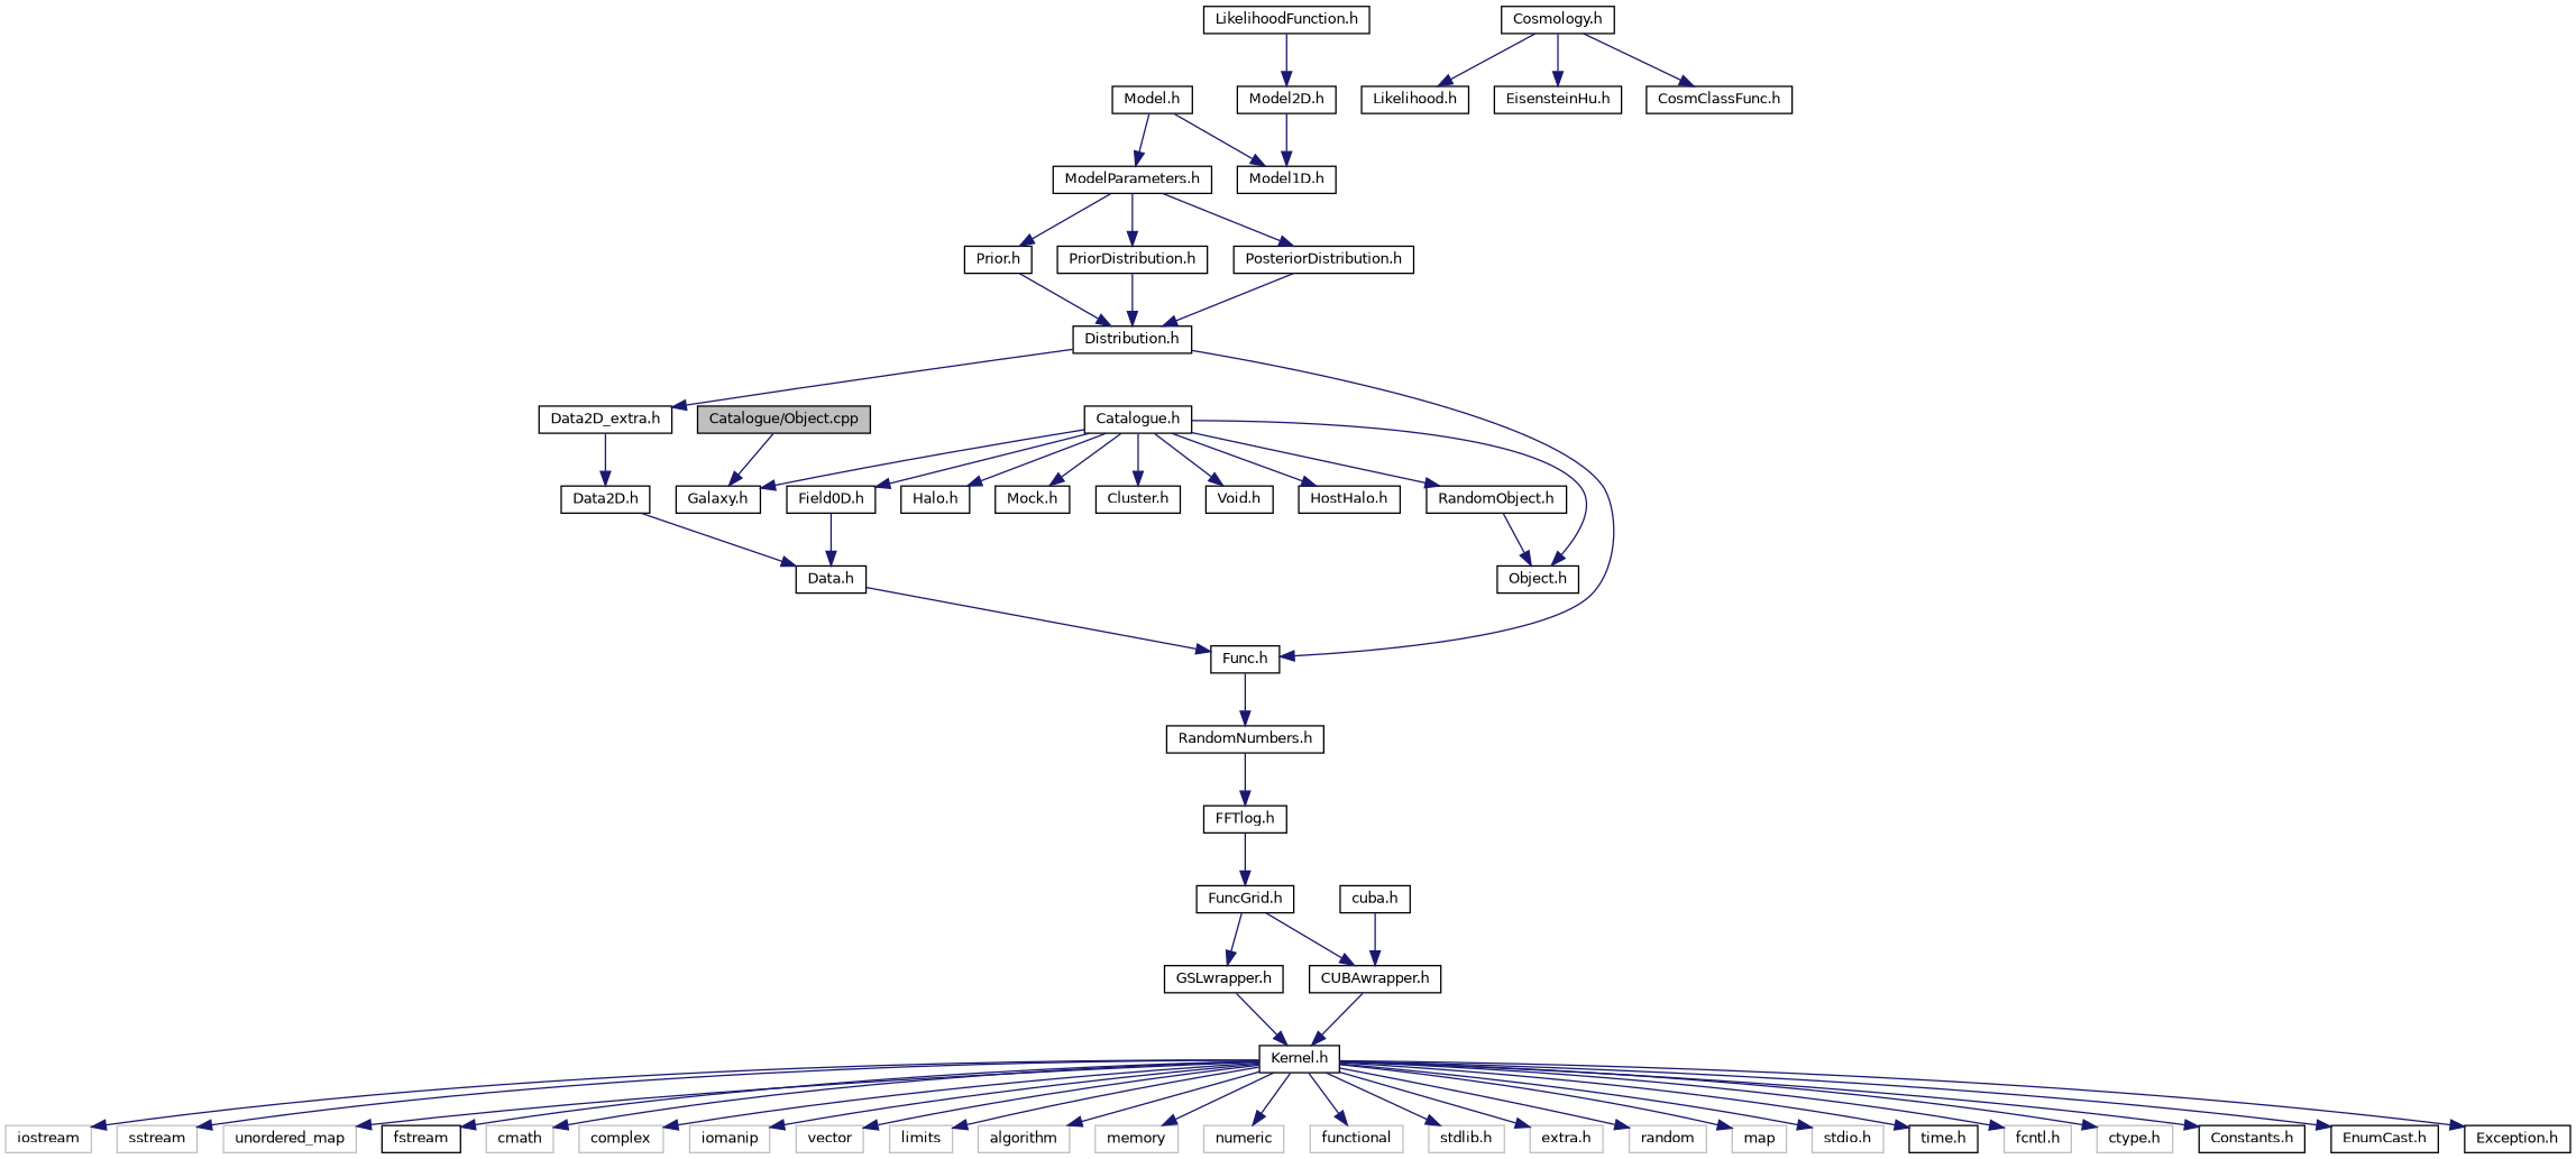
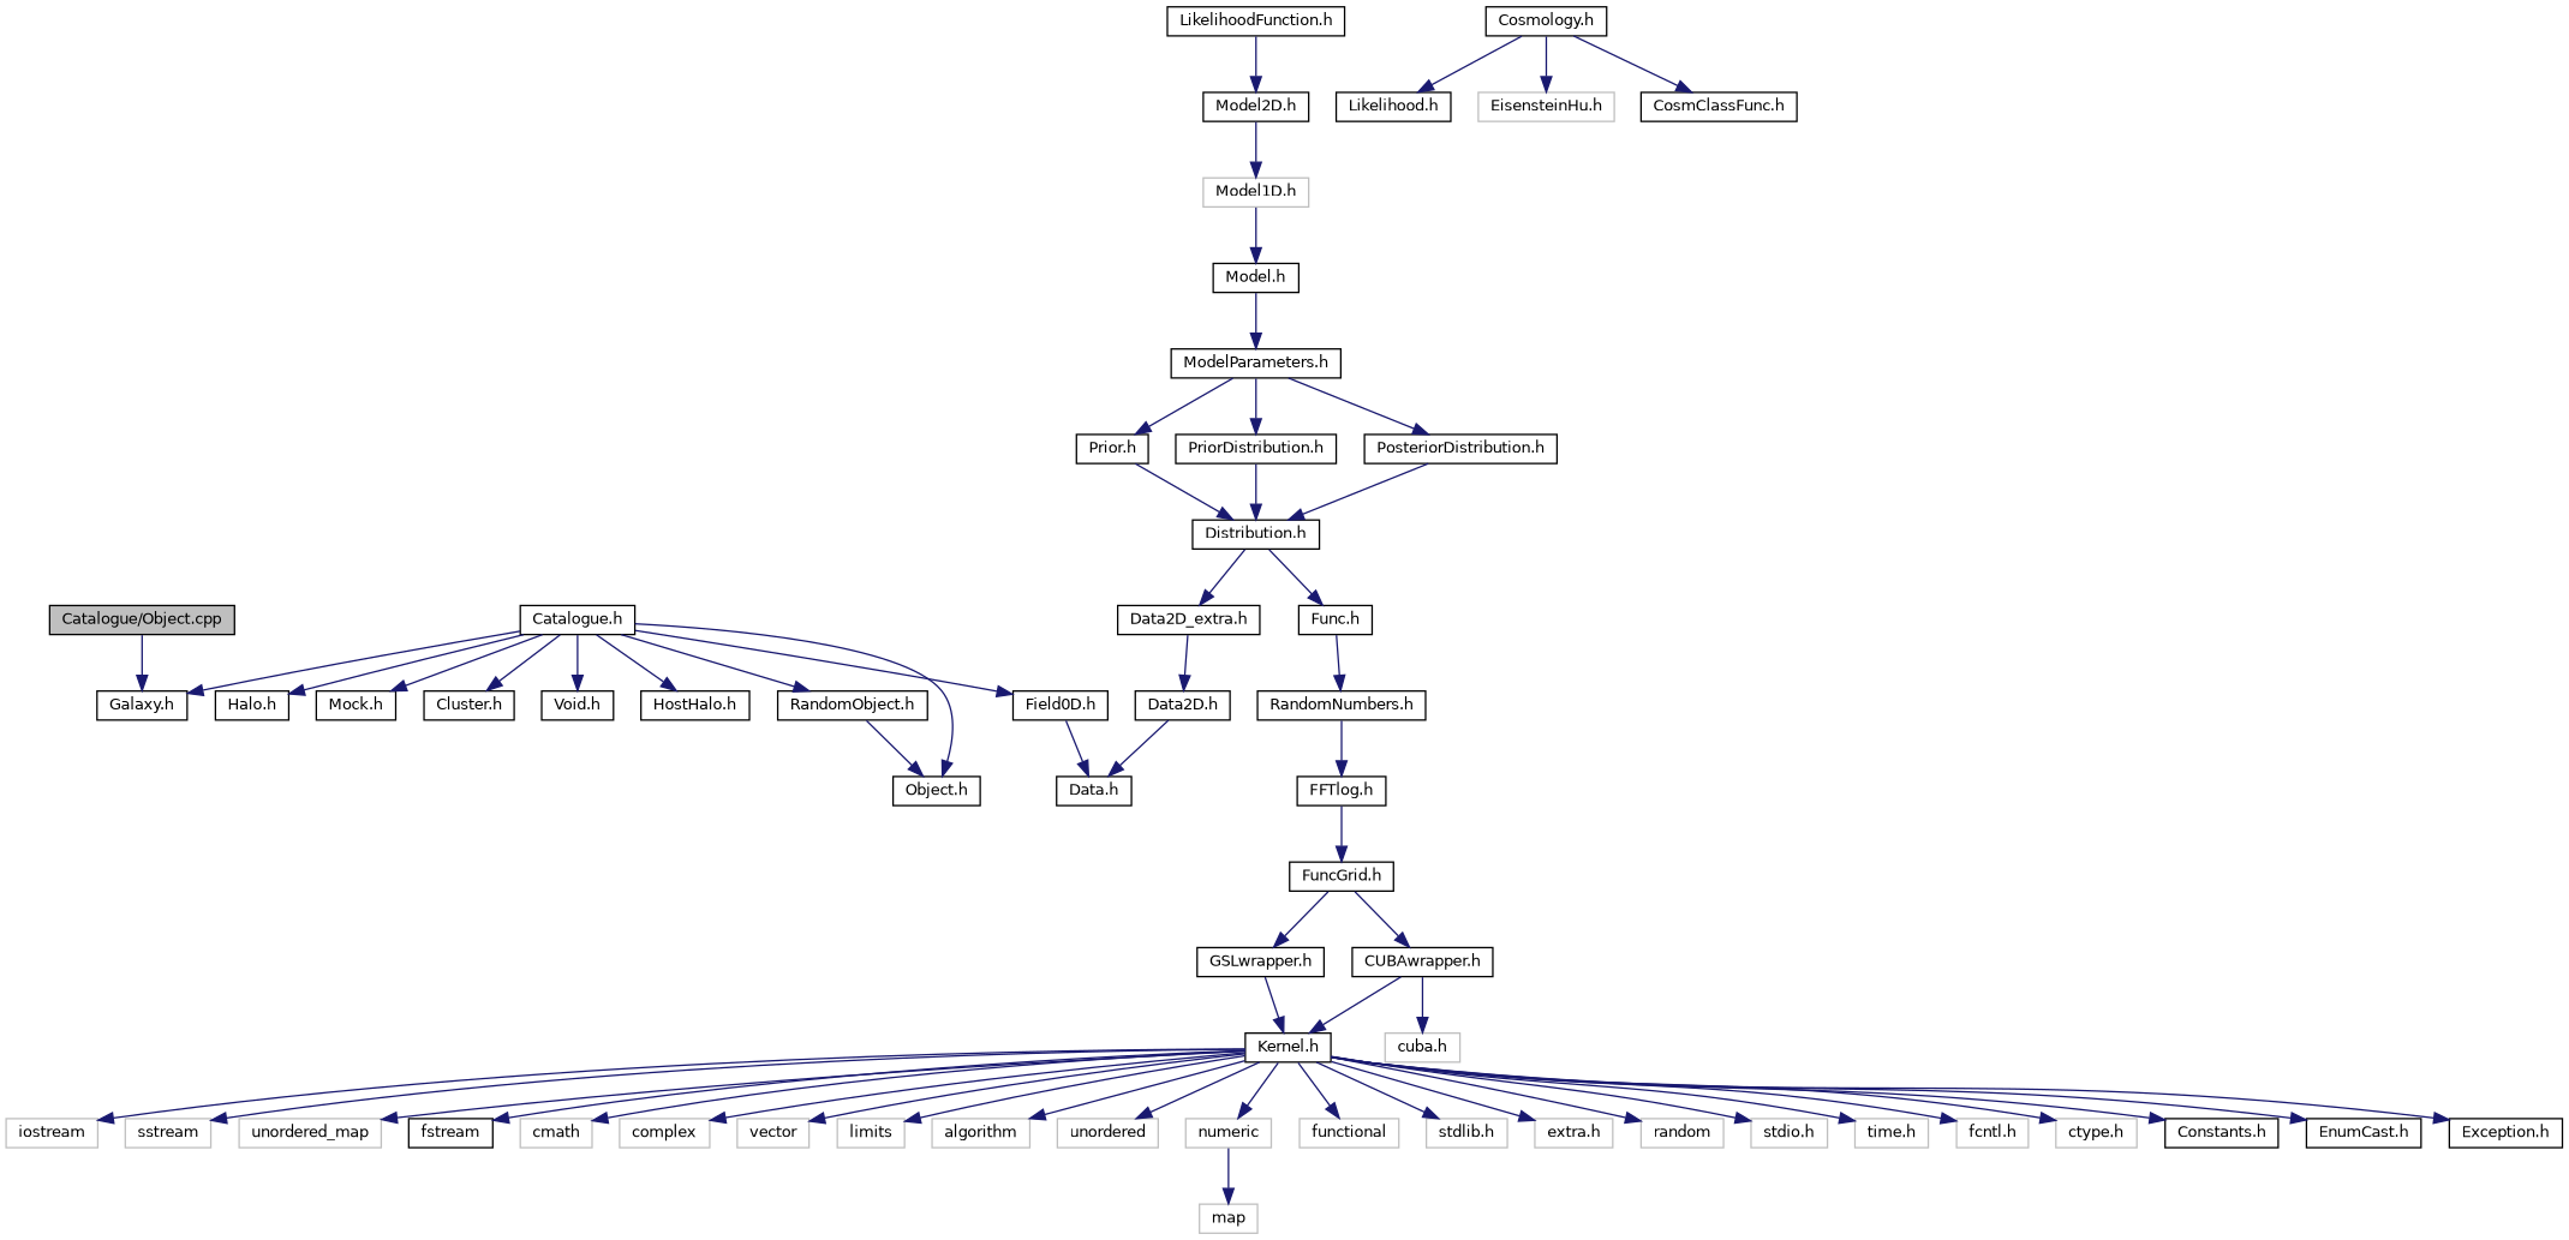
  digraph {
    node [color=black fillcolor=white fontname=Helvetica fontsize=10 shape=record style=filled]
    edge [color=midnightblue fontname=Helvetica fontsize=10 labelfontname=Helvetica labelfontsize=10 style=solid]
    n1 [fillcolor=grey75 fontcolor=black height=0.2 label="Catalogue/Object.cpp" width=0.4]
    n2 [height=0.2 label="Galaxy.h" width=0.4]
    n3 [height=0.2 label="Catalogue.h" width=0.4]
    n4 [height=0.2 label="Field0D.h" width=0.4]
    n5 [height=0.2 label="Object.h" width=0.4]
    n6 [height=0.2 label="RandomObject.h" width=0.4]
    n7 [height=0.2 label="Halo.h" width=0.4]
    n8 [height=0.2 label="Mock.h" width=0.4]
    n9 [height=0.2 label="Cluster.h" width=0.4]
    n10 [height=0.2 label="Void.h" width=0.4]
    n11 [height=0.2 label="HostHalo.h" width=0.4]
    n12 [height=0.2 label="Data.h" width=0.4]
    n13 [height=0.2 label="Func.h" width=0.4]
    n14 [height=0.2 label="RandomNumbers.h" width=0.4]
    n15 [height=0.2 label="FFTlog.h" width=0.4]
    n16 [height=0.2 label="FuncGrid.h" width=0.4]
    n17 [height=0.2 label="GSLwrapper.h" width=0.4]
    n18 [height=0.2 label="CUBAwrapper.h" width=0.4]
    n19 [height=0.2 label="Kernel.h" width=0.4]
-   n20 [height=0.2 label="cuba.h" width=0.4]
+   n20 [color=grey75 height=0.2 label="cuba.h" width=0.4]
    n21 [color=grey75 height=0.2 label=iostream width=0.4]
    n22 [color=grey75 height=0.2 label=sstream width=0.4]
    n23 [color=grey75 height=0.2 label=unordered_map width=0.4]
    n24 [height=0.2 label=fstream width=0.4]
    n25 [color=grey75 height=0.2 label=cmath width=0.4]
    n26 [color=grey75 height=0.2 label=complex width=0.4]
-   n27 [color=grey75 height=0.2 label=iomanip width=0.4]
    n28 [color=grey75 height=0.2 label=vector width=0.4]
    n29 [color=grey75 height=0.2 label=limits width=0.4]
    n30 [color=grey75 height=0.2 label=algorithm width=0.4]
-   n31 [color=grey75 height=0.2 label=memory width=0.4]
+   n31 [color=grey75 height=0.2 label=unordered width=0.4]
    n32 [color=grey75 height=0.2 label=numeric width=0.4]
    n33 [color=grey75 height=0.2 label=functional width=0.4]
    n34 [color=grey75 height=0.2 label="stdlib.h" width=0.4]
    n35 [color=grey75 height=0.2 label="extra.h" width=0.4]
    n36 [color=grey75 height=0.2 label=random width=0.4]
    n37 [color=grey75 height=0.2 label=map width=0.4]
    n38 [color=grey75 height=0.2 label="stdio.h" width=0.4]
-   n39 [height=0.2 label="time.h" width=0.4]
+   n39 [color=grey75 height=0.2 label="time.h" width=0.4]
    n40 [color=grey75 height=0.2 label="fcntl.h" width=0.4]
    n41 [color=grey75 height=0.2 label="ctype.h" width=0.4]
    n42 [height=0.2 label="Constants.h" width=0.4]
    n43 [height=0.2 label="EnumCast.h" width=0.4]
    n44 [height=0.2 label="Exception.h" width=0.4]
    n45 [height=0.2 label="Cosmology.h" width=0.4]
    n46 [height=0.2 label="Likelihood.h" width=0.4]
-   n47 [height=0.2 label="EisensteinHu.h" width=0.4]
+   n47 [color=grey75 height=0.2 label="EisensteinHu.h" width=0.4]
    n48 [height=0.2 label="CosmClassFunc.h" width=0.4]
    n49 [height=0.2 label="LikelihoodFunction.h" width=0.4]
    n50 [height=0.2 label="Model2D.h" width=0.4]
-   n51 [height=0.2 label="Model1D.h" width=0.4]
+   n51 [color=grey75 height=0.2 label="Model1D.h" width=0.4]
    n52 [height=0.2 label="Model.h" width=0.4]
    n53 [height=0.2 label="ModelParameters.h" width=0.4]
    n54 [height=0.2 label="Prior.h" width=0.4]
    n55 [height=0.2 label="PriorDistribution.h" width=0.4]
    n56 [height=0.2 label="PosteriorDistribution.h" width=0.4]
    n57 [height=0.2 label="Distribution.h" width=0.4]
    n58 [height=0.2 label="Data2D_extra.h" width=0.4]
    n59 [height=0.2 label="Data2D.h" width=0.4]
    n1 -> n2
    n3 -> n2
    n3 -> n4
    n3 -> n5
    n3 -> n6
    n3 -> n7
    n3 -> n8
    n3 -> n9
    n3 -> n10
    n3 -> n11
    n4 -> n12
    n6 -> n5
-   n12 -> n13
    n13 -> n14
    n14 -> n15
    n15 -> n16
    n16 -> n17
    n16 -> n18
    n17 -> n19
    n18 -> n19
-   n20 -> n18
+   n18 -> n20
    n19 -> n21
    n19 -> n22
    n19 -> n23
    n19 -> n24
    n19 -> n25
    n19 -> n26
-   n19 -> n27
    n19 -> n28
    n19 -> n29
    n19 -> n30
    n19 -> n31
    n19 -> n32
    n19 -> n33
    n19 -> n34
    n19 -> n35
    n19 -> n36
-   n19 -> n37
+   n32 -> n37
    n19 -> n38
    n19 -> n39
    n19 -> n40
    n19 -> n41
    n19 -> n42
    n19 -> n43
    n19 -> n44
    n45 -> n46
    n45 -> n47
    n45 -> n48
    n49 -> n50
    n50 -> n51
-   n52 -> n51
+   n51 -> n52
    n52 -> n53
    n53 -> n54
    n53 -> n55
    n53 -> n56
    n54 -> n57
    n55 -> n57
    n56 -> n57
    n57 -> n13
    n57 -> n58
    n58 -> n59
    n59 -> n12
  }
